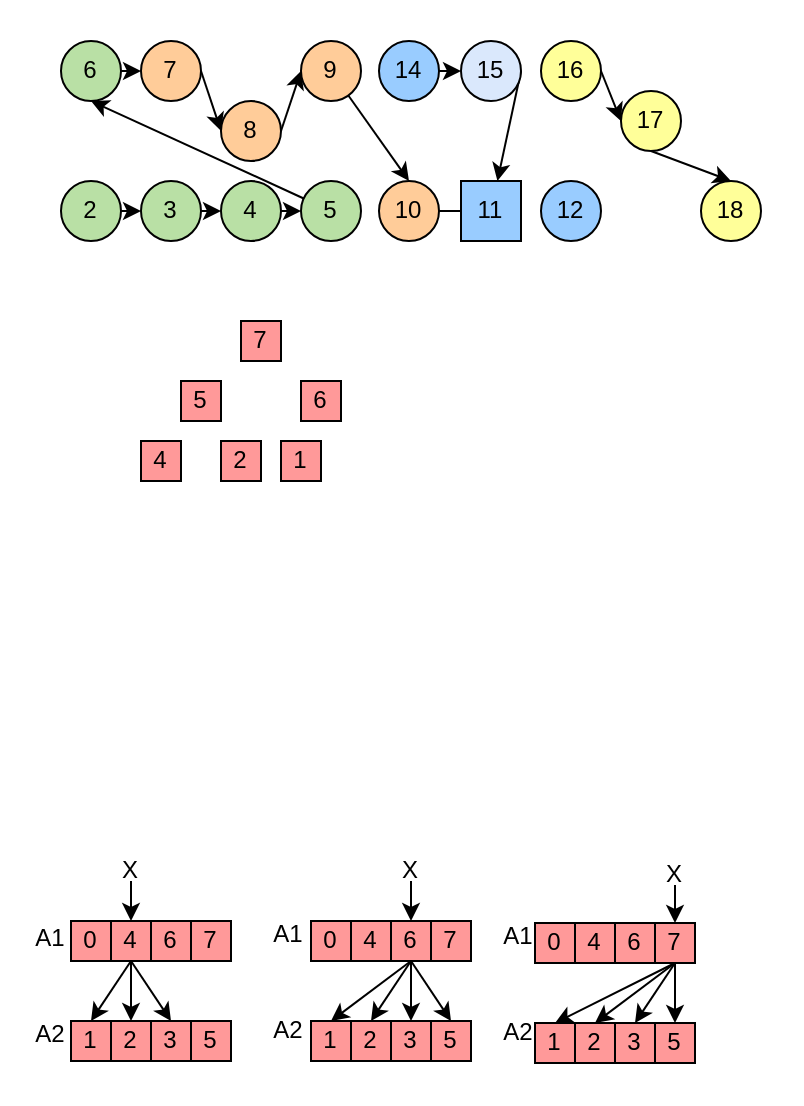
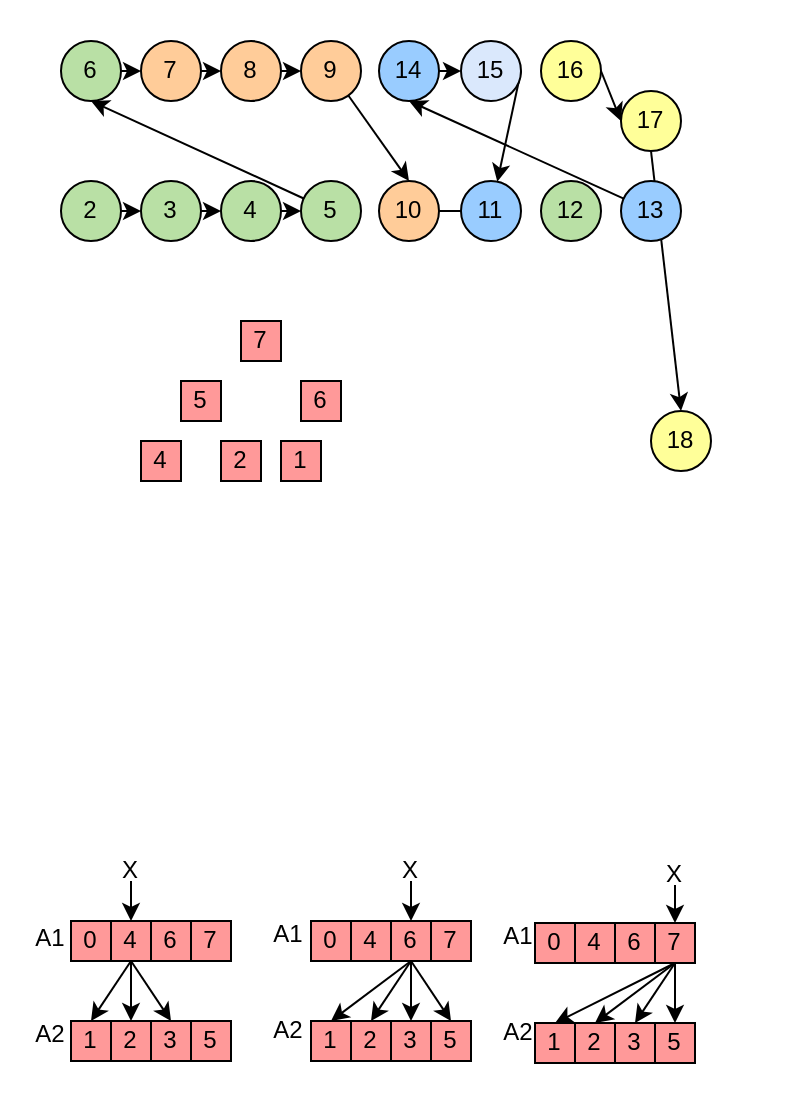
  <mxCell id="0" />
  <mxCell id="1" parent="0" />
  <mxCell id="2" style="edgeStyle=none;rounded=0;orthogonalLoop=1;jettySize=auto;html=1;exitX=1;exitY=0.5;exitDx=0;exitDy=0;entryX=0;entryY=0.5;entryDx=0;entryDy=0;" parent="1" source="3" target="5" edge="1"><mxGeometry relative="1" as="geometry" /></mxCell>
  <mxCell id="3" value="6" style="ellipse;whiteSpace=wrap;html=1;aspect=fixed;fillColor=#B9E0A5;" parent="1" vertex="1"><mxGeometry x="30" y="20" width="30" height="30" as="geometry" /></mxCell>
  <mxCell id="4" style="edgeStyle=none;rounded=0;orthogonalLoop=1;jettySize=auto;html=1;exitX=1;exitY=0.5;exitDx=0;exitDy=0;entryX=0;entryY=0.5;entryDx=0;entryDy=0;" parent="1" source="5" target="7" edge="1"><mxGeometry relative="1" as="geometry" /></mxCell>
  <mxCell id="5" value="7" style="ellipse;whiteSpace=wrap;html=1;aspect=fixed;fillColor=#FFCC99;" parent="1" vertex="1"><mxGeometry x="70" y="20" width="30" height="30" as="geometry" /></mxCell>
  <mxCell id="6" style="edgeStyle=none;rounded=0;orthogonalLoop=1;jettySize=auto;html=1;exitX=1;exitY=0.5;exitDx=0;exitDy=0;entryX=0;entryY=0.5;entryDx=0;entryDy=0;" parent="1" source="7" target="9" edge="1"><mxGeometry relative="1" as="geometry" /></mxCell>
- <mxCell id="7" value="8" style="ellipse;whiteSpace=wrap;html=1;aspect=fixed;fillColor=#FFCC99;" parent="1" vertex="1"><mxGeometry x="110" y="50" width="30" height="30" as="geometry" /></mxCell>
+ <mxCell id="7" value="8" style="ellipse;whiteSpace=wrap;html=1;aspect=fixed;fillColor=#FFCC99;" parent="1" vertex="1"><mxGeometry x="110" y="20" width="30" height="30" as="geometry" /></mxCell>
  <mxCell id="8" style="edgeStyle=none;rounded=0;orthogonalLoop=1;jettySize=auto;html=1;entryX=0.5;entryY=0;entryDx=0;entryDy=0;" parent="1" source="9" target="27" edge="1"><mxGeometry relative="1" as="geometry" /></mxCell>
  <mxCell id="9" value="9" style="ellipse;whiteSpace=wrap;html=1;aspect=fixed;fillColor=#FFCC99;" parent="1" vertex="1"><mxGeometry x="150" y="20" width="30" height="30" as="geometry" /></mxCell>
  <mxCell id="10" style="edgeStyle=none;rounded=0;orthogonalLoop=1;jettySize=auto;html=1;exitX=1;exitY=0.5;exitDx=0;exitDy=0;entryX=0;entryY=0.5;entryDx=0;entryDy=0;" parent="1" source="11" target="13" edge="1"><mxGeometry relative="1" as="geometry" /></mxCell>
  <mxCell id="11" value="14" style="ellipse;whiteSpace=wrap;html=1;aspect=fixed;fillColor=#99CCFF;" parent="1" vertex="1"><mxGeometry x="189" y="20" width="30" height="30" as="geometry" /></mxCell>
  <mxCell id="12" style="edgeStyle=none;rounded=0;orthogonalLoop=1;jettySize=auto;html=1;exitX=1;exitY=0.5;exitDx=0;exitDy=0;" parent="1" source="13" target="28" edge="1"><mxGeometry relative="1" as="geometry" /></mxCell>
  <mxCell id="13" value="15" style="ellipse;whiteSpace=wrap;html=1;aspect=fixed;fillColor=#dae8fc;" parent="1" vertex="1"><mxGeometry x="230" y="20" width="30" height="30" as="geometry" /></mxCell>
  <mxCell id="14" style="edgeStyle=none;rounded=0;orthogonalLoop=1;jettySize=auto;html=1;exitX=1;exitY=0.5;exitDx=0;exitDy=0;entryX=0;entryY=0.5;entryDx=0;entryDy=0;" parent="1" source="15" target="17" edge="1"><mxGeometry relative="1" as="geometry" /></mxCell>
  <mxCell id="15" value="16" style="ellipse;whiteSpace=wrap;html=1;aspect=fixed;fillColor=#FFFF99;" parent="1" vertex="1"><mxGeometry x="270" y="20" width="30" height="30" as="geometry" /></mxCell>
  <mxCell id="16" style="edgeStyle=none;rounded=0;orthogonalLoop=1;jettySize=auto;html=1;exitX=0.5;exitY=1;exitDx=0;exitDy=0;entryX=0.5;entryY=0;entryDx=0;entryDy=0;" parent="1" source="17" target="32" edge="1"><mxGeometry relative="1" as="geometry" /></mxCell>
  <mxCell id="17" value="17" style="ellipse;whiteSpace=wrap;html=1;aspect=fixed;fillColor=#FFFF99;" parent="1" vertex="1"><mxGeometry x="310" y="45" width="30" height="30" as="geometry" /></mxCell>
  <mxCell id="18" style="edgeStyle=none;rounded=0;orthogonalLoop=1;jettySize=auto;html=1;exitX=1;exitY=0.5;exitDx=0;exitDy=0;entryX=0;entryY=0.5;entryDx=0;entryDy=0;" parent="1" source="19" target="21" edge="1"><mxGeometry relative="1" as="geometry" /></mxCell>
  <mxCell id="19" value="2" style="ellipse;whiteSpace=wrap;html=1;aspect=fixed;fillColor=#B9E0A5;" parent="1" vertex="1"><mxGeometry x="30" y="90" width="30" height="30" as="geometry" /></mxCell>
  <mxCell id="20" style="edgeStyle=none;rounded=0;orthogonalLoop=1;jettySize=auto;html=1;exitX=1;exitY=0.5;exitDx=0;exitDy=0;" parent="1" source="21" target="23" edge="1"><mxGeometry relative="1" as="geometry" /></mxCell>
  <mxCell id="21" value="3" style="ellipse;whiteSpace=wrap;html=1;aspect=fixed;fillColor=#B9E0A5;" parent="1" vertex="1"><mxGeometry x="70" y="90" width="30" height="30" as="geometry" /></mxCell>
  <mxCell id="22" style="edgeStyle=none;rounded=0;orthogonalLoop=1;jettySize=auto;html=1;exitX=1;exitY=0.5;exitDx=0;exitDy=0;entryX=0;entryY=0.5;entryDx=0;entryDy=0;" parent="1" source="23" target="25" edge="1"><mxGeometry relative="1" as="geometry" /></mxCell>
  <mxCell id="23" value="4" style="ellipse;whiteSpace=wrap;html=1;aspect=fixed;fillColor=#B9E0A5;" parent="1" vertex="1"><mxGeometry x="110" y="90" width="30" height="30" as="geometry" /></mxCell>
  <mxCell id="24" style="edgeStyle=none;rounded=0;orthogonalLoop=1;jettySize=auto;html=1;entryX=0.5;entryY=1;entryDx=0;entryDy=0;" parent="1" source="25" target="3" edge="1"><mxGeometry relative="1" as="geometry" /></mxCell>
  <mxCell id="25" value="5" style="ellipse;whiteSpace=wrap;html=1;aspect=fixed;fillColor=#B9E0A5;" parent="1" vertex="1"><mxGeometry x="150" y="90" width="30" height="30" as="geometry" /></mxCell>
  <mxCell id="26" style="edgeStyle=none;rounded=0;orthogonalLoop=1;jettySize=auto;html=1;exitX=1;exitY=0.5;exitDx=0;exitDy=0;entryX=0;entryY=0.5;entryDx=0;entryDy=0;endArrow=none;" parent="1" source="27" target="28" edge="1"><mxGeometry relative="1" as="geometry" /></mxCell>
  <mxCell id="27" value="10" style="ellipse;whiteSpace=wrap;html=1;aspect=fixed;fillColor=#FFCC99;" parent="1" vertex="1"><mxGeometry x="189" y="90" width="30" height="30" as="geometry" /></mxCell>
- <mxCell id="28" value="11" style="whiteSpace=wrap;html=1;aspect=fixed;fillColor=#99CCFF;rounded=0;" parent="1" vertex="1"><mxGeometry x="230" y="90" width="30" height="30" as="geometry" /></mxCell>
- <mxCell id="29" value="12" style="ellipse;whiteSpace=wrap;html=1;aspect=fixed;fillColor=#99CCFF;" parent="1" vertex="1"><mxGeometry x="270" y="90" width="30" height="30" as="geometry" /></mxCell>
- <mxCell id="32" value="18" style="ellipse;whiteSpace=wrap;html=1;aspect=fixed;fillColor=#FFFF99;" parent="1" vertex="1"><mxGeometry x="350" y="90" width="30" height="30" as="geometry" /></mxCell>
+ <mxCell id="28" value="11" style="ellipse;whiteSpace=wrap;html=1;aspect=fixed;fillColor=#99CCFF;" parent="1" vertex="1"><mxGeometry x="230" y="90" width="30" height="30" as="geometry" /></mxCell>
+ <mxCell id="29" value="12" style="ellipse;whiteSpace=wrap;html=1;aspect=fixed;fillColor=#b9e0a5;" parent="1" vertex="1"><mxGeometry x="270" y="90" width="30" height="30" as="geometry" /></mxCell>
+ <mxCell id="30" style="edgeStyle=none;rounded=0;orthogonalLoop=1;jettySize=auto;html=1;entryX=0.5;entryY=1;entryDx=0;entryDy=0;" parent="1" source="31" target="11" edge="1"><mxGeometry relative="1" as="geometry" /></mxCell>
+ <mxCell id="31" value="13" style="ellipse;whiteSpace=wrap;html=1;aspect=fixed;fillColor=#99CCFF;" parent="1" vertex="1"><mxGeometry x="310" y="90" width="30" height="30" as="geometry" /></mxCell>
+ <mxCell id="32" value="18" style="ellipse;whiteSpace=wrap;html=1;aspect=fixed;fillColor=#FFFF99;" parent="1" vertex="1"><mxGeometry x="325" y="205" width="30" height="30" as="geometry" /></mxCell>
  <mxCell id="33" value="7" style="whiteSpace=wrap;html=1;aspect=fixed;fillColor=#FF9999;" parent="1" vertex="1"><mxGeometry x="120" y="160" width="20" height="20" as="geometry" /></mxCell>
  <mxCell id="34" value="5" style="whiteSpace=wrap;html=1;aspect=fixed;fillColor=#FF9999;" parent="1" vertex="1"><mxGeometry x="90" y="190" width="20" height="20" as="geometry" /></mxCell>
  <mxCell id="35" value="6" style="whiteSpace=wrap;html=1;aspect=fixed;fillColor=#FF9999;" parent="1" vertex="1"><mxGeometry x="150" y="190" width="20" height="20" as="geometry" /></mxCell>
  <mxCell id="36" value="4" style="whiteSpace=wrap;html=1;aspect=fixed;fillColor=#FF9999;" parent="1" vertex="1"><mxGeometry x="70" y="220" width="20" height="20" as="geometry" /></mxCell>
  <mxCell id="37" value="2" style="whiteSpace=wrap;html=1;aspect=fixed;fillColor=#FF9999;" parent="1" vertex="1"><mxGeometry x="110" y="220" width="20" height="20" as="geometry" /></mxCell>
  <mxCell id="38" value="1" style="whiteSpace=wrap;html=1;aspect=fixed;fillColor=#FF9999;" parent="1" vertex="1"><mxGeometry x="140" y="220" width="20" height="20" as="geometry" /></mxCell>
  <mxCell id="39" value="0" style="whiteSpace=wrap;html=1;aspect=fixed;fillColor=#FF9999;" parent="1" vertex="1"><mxGeometry x="35" y="460" width="20" height="20" as="geometry" /></mxCell>
  <mxCell id="40" style="edgeStyle=none;rounded=0;orthogonalLoop=1;jettySize=auto;html=1;exitX=0.5;exitY=1;exitDx=0;exitDy=0;entryX=0.5;entryY=0;entryDx=0;entryDy=0;" parent="1" source="43" target="45" edge="1"><mxGeometry relative="1" as="geometry" /></mxCell>
  <mxCell id="41" style="edgeStyle=none;rounded=0;orthogonalLoop=1;jettySize=auto;html=1;exitX=0.5;exitY=1;exitDx=0;exitDy=0;entryX=0.5;entryY=0;entryDx=0;entryDy=0;" parent="1" source="43" target="46" edge="1"><mxGeometry relative="1" as="geometry" /></mxCell>
  <mxCell id="42" style="edgeStyle=none;rounded=0;orthogonalLoop=1;jettySize=auto;html=1;exitX=0.5;exitY=1;exitDx=0;exitDy=0;entryX=0.5;entryY=0;entryDx=0;entryDy=0;" parent="1" source="43" target="47" edge="1"><mxGeometry relative="1" as="geometry" /></mxCell>
  <mxCell id="43" value="4" style="whiteSpace=wrap;html=1;aspect=fixed;fillColor=#FF9999;" parent="1" vertex="1"><mxGeometry x="55" y="460" width="20" height="20" as="geometry" /></mxCell>
  <mxCell id="44" value="6" style="whiteSpace=wrap;html=1;aspect=fixed;fillColor=#FF9999;" parent="1" vertex="1"><mxGeometry x="75" y="460" width="20" height="20" as="geometry" /></mxCell>
  <mxCell id="45" value="1" style="whiteSpace=wrap;html=1;aspect=fixed;fillColor=#FF9999;" parent="1" vertex="1"><mxGeometry x="35" y="510" width="20" height="20" as="geometry" /></mxCell>
  <mxCell id="46" value="2" style="whiteSpace=wrap;html=1;aspect=fixed;fillColor=#FF9999;" parent="1" vertex="1"><mxGeometry x="55" y="510" width="20" height="20" as="geometry" /></mxCell>
  <mxCell id="47" value="3" style="whiteSpace=wrap;html=1;aspect=fixed;fillColor=#FF9999;" parent="1" vertex="1"><mxGeometry x="75" y="510" width="20" height="20" as="geometry" /></mxCell>
  <mxCell id="48" value="7" style="whiteSpace=wrap;html=1;aspect=fixed;fillColor=#FF9999;" parent="1" vertex="1"><mxGeometry x="95" y="460" width="20" height="20" as="geometry" /></mxCell>
  <mxCell id="49" value="5" style="whiteSpace=wrap;html=1;aspect=fixed;fillColor=#FF9999;" parent="1" vertex="1"><mxGeometry x="95" y="510" width="20" height="20" as="geometry" /></mxCell>
  <mxCell id="50" style="rounded=0;orthogonalLoop=1;jettySize=auto;html=1;entryX=0.5;entryY=0;entryDx=0;entryDy=0;" parent="1" source="51" target="43" edge="1"><mxGeometry relative="1" as="geometry" /></mxCell>
  <mxCell id="51" value="X" style="text;html=1;strokeColor=none;fillColor=none;align=center;verticalAlign=middle;whiteSpace=wrap;rounded=0;" parent="1" vertex="1"><mxGeometry x="60" y="430" width="10" height="10" as="geometry" /></mxCell>
  <mxCell id="52" value="0" style="whiteSpace=wrap;html=1;aspect=fixed;fillColor=#FF9999;" parent="1" vertex="1"><mxGeometry x="155" y="460" width="20" height="20" as="geometry" /></mxCell>
  <mxCell id="53" value="4" style="whiteSpace=wrap;html=1;aspect=fixed;fillColor=#FF9999;" parent="1" vertex="1"><mxGeometry x="175" y="460" width="20" height="20" as="geometry" /></mxCell>
  <mxCell id="54" style="edgeStyle=none;rounded=0;orthogonalLoop=1;jettySize=auto;html=1;exitX=0.5;exitY=1;exitDx=0;exitDy=0;entryX=0.5;entryY=0;entryDx=0;entryDy=0;" parent="1" source="58" target="59" edge="1"><mxGeometry relative="1" as="geometry" /></mxCell>
  <mxCell id="55" style="edgeStyle=none;rounded=0;orthogonalLoop=1;jettySize=auto;html=1;exitX=0.5;exitY=1;exitDx=0;exitDy=0;entryX=0.5;entryY=0;entryDx=0;entryDy=0;" parent="1" source="58" target="60" edge="1"><mxGeometry relative="1" as="geometry" /></mxCell>
  <mxCell id="56" style="edgeStyle=none;rounded=0;orthogonalLoop=1;jettySize=auto;html=1;exitX=0.5;exitY=1;exitDx=0;exitDy=0;entryX=0.5;entryY=0;entryDx=0;entryDy=0;" parent="1" source="58" target="61" edge="1"><mxGeometry relative="1" as="geometry" /></mxCell>
  <mxCell id="57" style="edgeStyle=none;rounded=0;orthogonalLoop=1;jettySize=auto;html=1;exitX=0.5;exitY=1;exitDx=0;exitDy=0;entryX=0.5;entryY=0;entryDx=0;entryDy=0;" parent="1" source="58" target="63" edge="1"><mxGeometry relative="1" as="geometry" /></mxCell>
  <mxCell id="58" value="6" style="whiteSpace=wrap;html=1;aspect=fixed;fillColor=#FF9999;" parent="1" vertex="1"><mxGeometry x="195" y="460" width="20" height="20" as="geometry" /></mxCell>
  <mxCell id="59" value="1" style="whiteSpace=wrap;html=1;aspect=fixed;fillColor=#FF9999;" parent="1" vertex="1"><mxGeometry x="155" y="510" width="20" height="20" as="geometry" /></mxCell>
  <mxCell id="60" value="2" style="whiteSpace=wrap;html=1;aspect=fixed;fillColor=#FF9999;" parent="1" vertex="1"><mxGeometry x="175" y="510" width="20" height="20" as="geometry" /></mxCell>
  <mxCell id="61" value="3" style="whiteSpace=wrap;html=1;aspect=fixed;fillColor=#FF9999;" parent="1" vertex="1"><mxGeometry x="195" y="510" width="20" height="20" as="geometry" /></mxCell>
  <mxCell id="62" value="7" style="whiteSpace=wrap;html=1;aspect=fixed;fillColor=#FF9999;" parent="1" vertex="1"><mxGeometry x="215" y="460" width="20" height="20" as="geometry" /></mxCell>
  <mxCell id="63" value="5" style="whiteSpace=wrap;html=1;aspect=fixed;fillColor=#FF9999;" parent="1" vertex="1"><mxGeometry x="215" y="510" width="20" height="20" as="geometry" /></mxCell>
  <mxCell id="64" style="edgeStyle=none;rounded=0;orthogonalLoop=1;jettySize=auto;html=1;entryX=0.5;entryY=0;entryDx=0;entryDy=0;" parent="1" source="65" target="58" edge="1"><mxGeometry relative="1" as="geometry" /></mxCell>
  <mxCell id="65" value="X" style="text;html=1;strokeColor=none;fillColor=none;align=center;verticalAlign=middle;whiteSpace=wrap;rounded=0;" parent="1" vertex="1"><mxGeometry x="200" y="430" width="10" height="10" as="geometry" /></mxCell>
  <mxCell id="66" value="0" style="whiteSpace=wrap;html=1;aspect=fixed;fillColor=#FF9999;" parent="1" vertex="1"><mxGeometry x="267" y="461" width="20" height="20" as="geometry" /></mxCell>
  <mxCell id="67" value="4" style="whiteSpace=wrap;html=1;aspect=fixed;fillColor=#FF9999;" parent="1" vertex="1"><mxGeometry x="287" y="461" width="20" height="20" as="geometry" /></mxCell>
  <mxCell id="68" value="6" style="whiteSpace=wrap;html=1;aspect=fixed;fillColor=#FF9999;" parent="1" vertex="1"><mxGeometry x="307" y="461" width="20" height="20" as="geometry" /></mxCell>
  <mxCell id="69" value="1" style="whiteSpace=wrap;html=1;aspect=fixed;fillColor=#FF9999;" parent="1" vertex="1"><mxGeometry x="267" y="511" width="20" height="20" as="geometry" /></mxCell>
  <mxCell id="70" value="2" style="whiteSpace=wrap;html=1;aspect=fixed;fillColor=#FF9999;" parent="1" vertex="1"><mxGeometry x="287" y="511" width="20" height="20" as="geometry" /></mxCell>
  <mxCell id="71" value="3" style="whiteSpace=wrap;html=1;aspect=fixed;fillColor=#FF9999;" parent="1" vertex="1"><mxGeometry x="307" y="511" width="20" height="20" as="geometry" /></mxCell>
  <mxCell id="72" style="edgeStyle=none;rounded=0;orthogonalLoop=1;jettySize=auto;html=1;exitX=0.5;exitY=1;exitDx=0;exitDy=0;entryX=0.5;entryY=0;entryDx=0;entryDy=0;" parent="1" source="76" target="69" edge="1"><mxGeometry relative="1" as="geometry" /></mxCell>
  <mxCell id="73" style="edgeStyle=none;rounded=0;orthogonalLoop=1;jettySize=auto;html=1;exitX=0.5;exitY=1;exitDx=0;exitDy=0;entryX=0.5;entryY=0;entryDx=0;entryDy=0;" parent="1" source="76" target="70" edge="1"><mxGeometry relative="1" as="geometry" /></mxCell>
  <mxCell id="74" style="edgeStyle=none;rounded=0;orthogonalLoop=1;jettySize=auto;html=1;exitX=0.5;exitY=1;exitDx=0;exitDy=0;entryX=0.5;entryY=0;entryDx=0;entryDy=0;" parent="1" source="76" target="71" edge="1"><mxGeometry relative="1" as="geometry" /></mxCell>
  <mxCell id="75" style="edgeStyle=none;rounded=0;orthogonalLoop=1;jettySize=auto;html=1;exitX=0.5;exitY=1;exitDx=0;exitDy=0;entryX=0.5;entryY=0;entryDx=0;entryDy=0;" parent="1" source="76" target="77" edge="1"><mxGeometry relative="1" as="geometry" /></mxCell>
  <mxCell id="76" value="7" style="whiteSpace=wrap;html=1;aspect=fixed;fillColor=#FF9999;" parent="1" vertex="1"><mxGeometry x="327" y="461" width="20" height="20" as="geometry" /></mxCell>
  <mxCell id="77" value="5" style="whiteSpace=wrap;html=1;aspect=fixed;fillColor=#FF9999;" parent="1" vertex="1"><mxGeometry x="327" y="511" width="20" height="20" as="geometry" /></mxCell>
  <mxCell id="78" style="edgeStyle=none;rounded=0;orthogonalLoop=1;jettySize=auto;html=1;entryX=0.5;entryY=0;entryDx=0;entryDy=0;" parent="1" source="79" target="76" edge="1"><mxGeometry relative="1" as="geometry" /></mxCell>
  <mxCell id="79" value="X" style="text;html=1;strokeColor=none;fillColor=none;align=center;verticalAlign=middle;whiteSpace=wrap;rounded=0;" parent="1" vertex="1"><mxGeometry x="332" y="432" width="10" height="10" as="geometry" /></mxCell>
  <mxCell id="80" value="A1" style="text;html=1;strokeColor=none;fillColor=none;align=center;verticalAlign=middle;whiteSpace=wrap;rounded=0;" parent="1" vertex="1"><mxGeometry x="20" y="461" width="10" height="16" as="geometry" /></mxCell>
  <mxCell id="81" value="A2" style="text;html=1;strokeColor=none;fillColor=none;align=center;verticalAlign=middle;whiteSpace=wrap;rounded=0;" parent="1" vertex="1"><mxGeometry x="20" y="509" width="10" height="16" as="geometry" /></mxCell>
  <mxCell id="82" value="A1" style="text;html=1;strokeColor=none;fillColor=none;align=center;verticalAlign=middle;whiteSpace=wrap;rounded=0;" parent="1" vertex="1"><mxGeometry x="139" y="459" width="10" height="16" as="geometry" /></mxCell>
  <mxCell id="83" value="A2" style="text;html=1;strokeColor=none;fillColor=none;align=center;verticalAlign=middle;whiteSpace=wrap;rounded=0;" parent="1" vertex="1"><mxGeometry x="139" y="507" width="10" height="16" as="geometry" /></mxCell>
  <mxCell id="84" value="A1" style="text;html=1;strokeColor=none;fillColor=none;align=center;verticalAlign=middle;whiteSpace=wrap;rounded=0;" parent="1" vertex="1"><mxGeometry x="254" y="460" width="10" height="16" as="geometry" /></mxCell>
  <mxCell id="85" value="A2" style="text;html=1;strokeColor=none;fillColor=none;align=center;verticalAlign=middle;whiteSpace=wrap;rounded=0;" parent="1" vertex="1"><mxGeometry x="254" y="508" width="10" height="16" as="geometry" /></mxCell>
